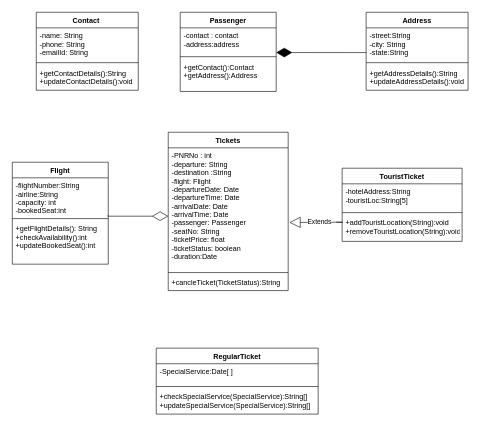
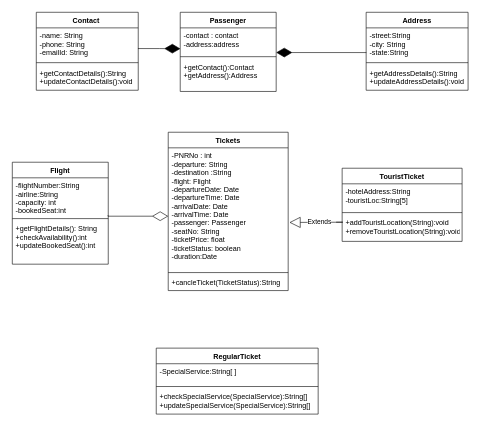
  <mxCell id="0" />
  <mxCell id="1" parent="0" />
  <mxCell id="2" value="Contact " style="swimlane;fontStyle=1;align=center;verticalAlign=top;childLayout=stackLayout;horizontal=1;startSize=26;horizontalStack=0;resizeParent=1;resizeParentMax=0;resizeLast=0;collapsible=1;marginBottom=0;" parent="1" vertex="1"><mxGeometry x="60" y="20" width="170" height="130" as="geometry" /></mxCell>
  <mxCell id="3" value="-name: String&#10;-phone: String&#10;-emailId: String&#10;" style="text;strokeColor=none;fillColor=none;align=left;verticalAlign=top;spacingLeft=4;spacingRight=4;overflow=hidden;rotatable=0;points=[[0,0.5],[1,0.5]];portConstraint=eastwest;" parent="2" vertex="1"><mxGeometry y="26" width="170" height="54" as="geometry" /></mxCell>
  <mxCell id="4" value="" style="line;strokeWidth=1;fillColor=none;align=left;verticalAlign=middle;spacingTop=-1;spacingLeft=3;spacingRight=3;rotatable=0;labelPosition=right;points=[];portConstraint=eastwest;" parent="2" vertex="1"><mxGeometry y="80" width="170" height="8" as="geometry" /></mxCell>
  <mxCell id="5" value="+getContactDetails():String&#10;+updateContactDetails():void" style="text;strokeColor=none;fillColor=none;align=left;verticalAlign=top;spacingLeft=4;spacingRight=4;overflow=hidden;rotatable=0;points=[[0,0.5],[1,0.5]];portConstraint=eastwest;" parent="2" vertex="1"><mxGeometry y="88" width="170" height="42" as="geometry" /></mxCell>
  <mxCell id="6" value="Address" style="swimlane;fontStyle=1;align=center;verticalAlign=top;childLayout=stackLayout;horizontal=1;startSize=26;horizontalStack=0;resizeParent=1;resizeParentMax=0;resizeLast=0;collapsible=1;marginBottom=0;" parent="1" vertex="1"><mxGeometry x="610" y="20" width="170" height="130" as="geometry" /></mxCell>
  <mxCell id="7" value="-street:String&#10;-city: String&#10;-state:String" style="text;strokeColor=none;fillColor=none;align=left;verticalAlign=top;spacingLeft=4;spacingRight=4;overflow=hidden;rotatable=0;points=[[0,0.5],[1,0.5]];portConstraint=eastwest;" parent="6" vertex="1"><mxGeometry y="26" width="170" height="54" as="geometry" /></mxCell>
  <mxCell id="8" value="" style="line;strokeWidth=1;fillColor=none;align=left;verticalAlign=middle;spacingTop=-1;spacingLeft=3;spacingRight=3;rotatable=0;labelPosition=right;points=[];portConstraint=eastwest;" parent="6" vertex="1"><mxGeometry y="80" width="170" height="8" as="geometry" /></mxCell>
  <mxCell id="9" value="+getAddressDetails():String&#10;+updateAddressDetails():void" style="text;strokeColor=none;fillColor=none;align=left;verticalAlign=top;spacingLeft=4;spacingRight=4;overflow=hidden;rotatable=0;points=[[0,0.5],[1,0.5]];portConstraint=eastwest;" parent="6" vertex="1"><mxGeometry y="88" width="170" height="42" as="geometry" /></mxCell>
  <mxCell id="10" value="Passenger" style="swimlane;fontStyle=1;align=center;verticalAlign=top;childLayout=stackLayout;horizontal=1;startSize=26;horizontalStack=0;resizeParent=1;resizeParentMax=0;resizeLast=0;collapsible=1;marginBottom=0;" parent="1" vertex="1"><mxGeometry x="300" y="20" width="160" height="132" as="geometry" /></mxCell>
  <mxCell id="11" value="-contact : contact&#10;-address:address" style="text;strokeColor=none;fillColor=none;align=left;verticalAlign=top;spacingLeft=4;spacingRight=4;overflow=hidden;rotatable=0;points=[[0,0.5],[1,0.5]];portConstraint=eastwest;" parent="10" vertex="1"><mxGeometry y="26" width="160" height="44" as="geometry" /></mxCell>
  <mxCell id="12" value="" style="line;strokeWidth=1;fillColor=none;align=left;verticalAlign=middle;spacingTop=-1;spacingLeft=3;spacingRight=3;rotatable=0;labelPosition=right;points=[];portConstraint=eastwest;" parent="10" vertex="1"><mxGeometry y="70" width="160" height="8" as="geometry" /></mxCell>
  <mxCell id="13" value="+getContact():Contact&#10;+getAddress():Address" style="text;strokeColor=none;fillColor=none;align=left;verticalAlign=top;spacingLeft=4;spacingRight=4;overflow=hidden;rotatable=0;points=[[0,0.5],[1,0.5]];portConstraint=eastwest;" parent="10" vertex="1"><mxGeometry y="78" width="160" height="54" as="geometry" /></mxCell>
  <mxCell id="14" value="Tickets" style="swimlane;fontStyle=1;align=center;verticalAlign=top;childLayout=stackLayout;horizontal=1;startSize=26;horizontalStack=0;resizeParent=1;resizeParentMax=0;resizeLast=0;collapsible=1;marginBottom=0;" parent="1" vertex="1"><mxGeometry x="280" y="220" width="200" height="264" as="geometry" /></mxCell>
  <mxCell id="15" value="-PNRNo : int&#10;-departure: String&#10;-destination :String&#10;-flight: Flight&#10;-departureDate: Date&#10;-departureTime: Date&#10;-arrivalDate: Date&#10;-arrivalTime: Date&#10;-passenger: Passenger&#10;-seatNo: String&#10;-ticketPrice: float&#10;-ticketStatus: boolean&#10;-duration:Date&#10;" style="text;strokeColor=none;fillColor=none;align=left;verticalAlign=top;spacingLeft=4;spacingRight=4;overflow=hidden;rotatable=0;points=[[0,0.5],[1,0.5]];portConstraint=eastwest;" parent="14" vertex="1"><mxGeometry y="26" width="200" height="204" as="geometry" /></mxCell>
  <mxCell id="16" value="" style="line;strokeWidth=1;fillColor=none;align=left;verticalAlign=middle;spacingTop=-1;spacingLeft=3;spacingRight=3;rotatable=0;labelPosition=right;points=[];portConstraint=eastwest;" parent="14" vertex="1"><mxGeometry y="230" width="200" height="8" as="geometry" /></mxCell>
  <mxCell id="17" value="+cancleTicket(TicketStatus):String" style="text;strokeColor=none;fillColor=none;align=left;verticalAlign=top;spacingLeft=4;spacingRight=4;overflow=hidden;rotatable=0;points=[[0,0.5],[1,0.5]];portConstraint=eastwest;" parent="14" vertex="1"><mxGeometry y="238" width="200" height="26" as="geometry" /></mxCell>
  <mxCell id="18" value="RegularTicket" style="swimlane;fontStyle=1;align=center;verticalAlign=top;childLayout=stackLayout;horizontal=1;startSize=26;horizontalStack=0;resizeParent=1;resizeParentMax=0;resizeLast=0;collapsible=1;marginBottom=0;" parent="1" vertex="1"><mxGeometry x="260" y="580" width="270" height="110" as="geometry" /></mxCell>
- <mxCell id="19" value="-SpecialService:Date[ ]&#10;" style="text;strokeColor=none;fillColor=none;align=left;verticalAlign=top;spacingLeft=4;spacingRight=4;overflow=hidden;rotatable=0;points=[[0,0.5],[1,0.5]];portConstraint=eastwest;" parent="18" vertex="1"><mxGeometry y="26" width="270" height="34" as="geometry" /></mxCell>
+ <mxCell id="19" value="-SpecialService:String[ ]&#10;" style="text;strokeColor=none;fillColor=none;align=left;verticalAlign=top;spacingLeft=4;spacingRight=4;overflow=hidden;rotatable=0;points=[[0,0.5],[1,0.5]];portConstraint=eastwest;" parent="18" vertex="1"><mxGeometry y="26" width="270" height="34" as="geometry" /></mxCell>
  <mxCell id="20" value="" style="line;strokeWidth=1;fillColor=none;align=left;verticalAlign=middle;spacingTop=-1;spacingLeft=3;spacingRight=3;rotatable=0;labelPosition=right;points=[];portConstraint=eastwest;" parent="18" vertex="1"><mxGeometry y="60" width="270" height="8" as="geometry" /></mxCell>
  <mxCell id="21" value="+checkSpecialService(SpecialService):String[]&#10;+updateSpecialService(SpecialService):String[]&#10;" style="text;strokeColor=none;fillColor=none;align=left;verticalAlign=top;spacingLeft=4;spacingRight=4;overflow=hidden;rotatable=0;points=[[0,0.5],[1,0.5]];portConstraint=eastwest;" parent="18" vertex="1"><mxGeometry y="68" width="270" height="42" as="geometry" /></mxCell>
  <mxCell id="22" value="TouristTicket" style="swimlane;fontStyle=1;align=center;verticalAlign=top;childLayout=stackLayout;horizontal=1;startSize=26;horizontalStack=0;resizeParent=1;resizeParentMax=0;resizeLast=0;collapsible=1;marginBottom=0;" parent="1" vertex="1"><mxGeometry x="570" y="280" width="200" height="122" as="geometry" /></mxCell>
  <mxCell id="23" value="-hotelAddress:String&#10;-touristLoc:String[5]" style="text;strokeColor=none;fillColor=none;align=left;verticalAlign=top;spacingLeft=4;spacingRight=4;overflow=hidden;rotatable=0;points=[[0,0.5],[1,0.5]];portConstraint=eastwest;" parent="22" vertex="1"><mxGeometry y="26" width="200" height="44" as="geometry" /></mxCell>
  <mxCell id="24" value="" style="line;strokeWidth=1;fillColor=none;align=left;verticalAlign=middle;spacingTop=-1;spacingLeft=3;spacingRight=3;rotatable=0;labelPosition=right;points=[];portConstraint=eastwest;" parent="22" vertex="1"><mxGeometry y="70" width="200" height="8" as="geometry" /></mxCell>
  <mxCell id="25" value="+addTouristLocation(String):void&#10;+removeTouristLocation(String):void&#10;" style="text;strokeColor=none;fillColor=none;align=left;verticalAlign=top;spacingLeft=4;spacingRight=4;overflow=hidden;rotatable=0;points=[[0,0.5],[1,0.5]];portConstraint=eastwest;" parent="22" vertex="1"><mxGeometry y="78" width="200" height="44" as="geometry" /></mxCell>
  <mxCell id="26" value="Flight" style="swimlane;fontStyle=1;align=center;verticalAlign=top;childLayout=stackLayout;horizontal=1;startSize=26;horizontalStack=0;resizeParent=1;resizeParentMax=0;resizeLast=0;collapsible=1;marginBottom=0;" parent="1" vertex="1"><mxGeometry x="20" y="270" width="160" height="170" as="geometry" /></mxCell>
  <mxCell id="27" value="-flightNumber:String&#10;-airline:String&#10;-capacity: int&#10;-bookedSeat:int" style="text;strokeColor=none;fillColor=none;align=left;verticalAlign=top;spacingLeft=4;spacingRight=4;overflow=hidden;rotatable=0;points=[[0,0.5],[1,0.5]];portConstraint=eastwest;" parent="26" vertex="1"><mxGeometry y="26" width="160" height="64" as="geometry" /></mxCell>
  <mxCell id="28" value="" style="line;strokeWidth=1;fillColor=none;align=left;verticalAlign=middle;spacingTop=-1;spacingLeft=3;spacingRight=3;rotatable=0;labelPosition=right;points=[];portConstraint=eastwest;" parent="26" vertex="1"><mxGeometry y="90" width="160" height="8" as="geometry" /></mxCell>
  <mxCell id="29" value="+getFlightDetails(): String&#10;+checkAvailability():int&#10;+updateBookedSeat():int" style="text;strokeColor=none;fillColor=none;align=left;verticalAlign=top;spacingLeft=4;spacingRight=4;overflow=hidden;rotatable=0;points=[[0,0.5],[1,0.5]];portConstraint=eastwest;" parent="26" vertex="1"><mxGeometry y="98" width="160" height="72" as="geometry" /></mxCell>
  <mxCell id="30" value="Extends" style="endArrow=block;endSize=16;endFill=0;html=1;rounded=0;edgeStyle=orthogonalEdgeStyle;entryX=1.01;entryY=0.61;entryDx=0;entryDy=0;entryPerimeter=0;" parent="1" target="15" edge="1"><mxGeometry width="160" relative="1" as="geometry"><mxPoint x="560" y="370" as="sourcePoint" /><mxPoint x="500" y="370" as="targetPoint" /><Array as="points"><mxPoint x="571" y="370" /><mxPoint x="560" y="370" /></Array></mxGeometry></mxCell>
+ <mxCell id="31" value="" style="endArrow=diamondThin;endFill=1;endSize=24;html=1;rounded=0;edgeStyle=orthogonalEdgeStyle;exitX=0.997;exitY=0.638;exitDx=0;exitDy=0;exitPerimeter=0;entryX=0.002;entryY=0.79;entryDx=0;entryDy=0;entryPerimeter=0;" parent="1" source="3" target="11" edge="1"><mxGeometry width="160" relative="1" as="geometry"><mxPoint x="400" y="180" as="sourcePoint" /><mxPoint x="300" y="50" as="targetPoint" /></mxGeometry></mxCell>
  <mxCell id="32" value="" style="endArrow=diamondThin;endFill=1;endSize=24;html=1;rounded=0;edgeStyle=orthogonalEdgeStyle;exitX=0.002;exitY=0.762;exitDx=0;exitDy=0;exitPerimeter=0;entryX=1;entryY=0.935;entryDx=0;entryDy=0;entryPerimeter=0;" parent="1" source="7" target="11" edge="1"><mxGeometry width="160" relative="1" as="geometry"><mxPoint x="320" y="180" as="sourcePoint" /><mxPoint x="480" y="180" as="targetPoint" /></mxGeometry></mxCell>
  <mxCell id="33" value="" style="endArrow=diamondThin;endFill=0;endSize=24;html=1;rounded=0;edgeStyle=orthogonalEdgeStyle;exitX=0.997;exitY=0.977;exitDx=0;exitDy=0;exitPerimeter=0;" parent="1" source="27" edge="1"><mxGeometry width="160" relative="1" as="geometry"><mxPoint x="130" y="360" as="sourcePoint" /><mxPoint x="280" y="360" as="targetPoint" /><Array as="points"><mxPoint x="180" y="360" /></Array></mxGeometry></mxCell>
